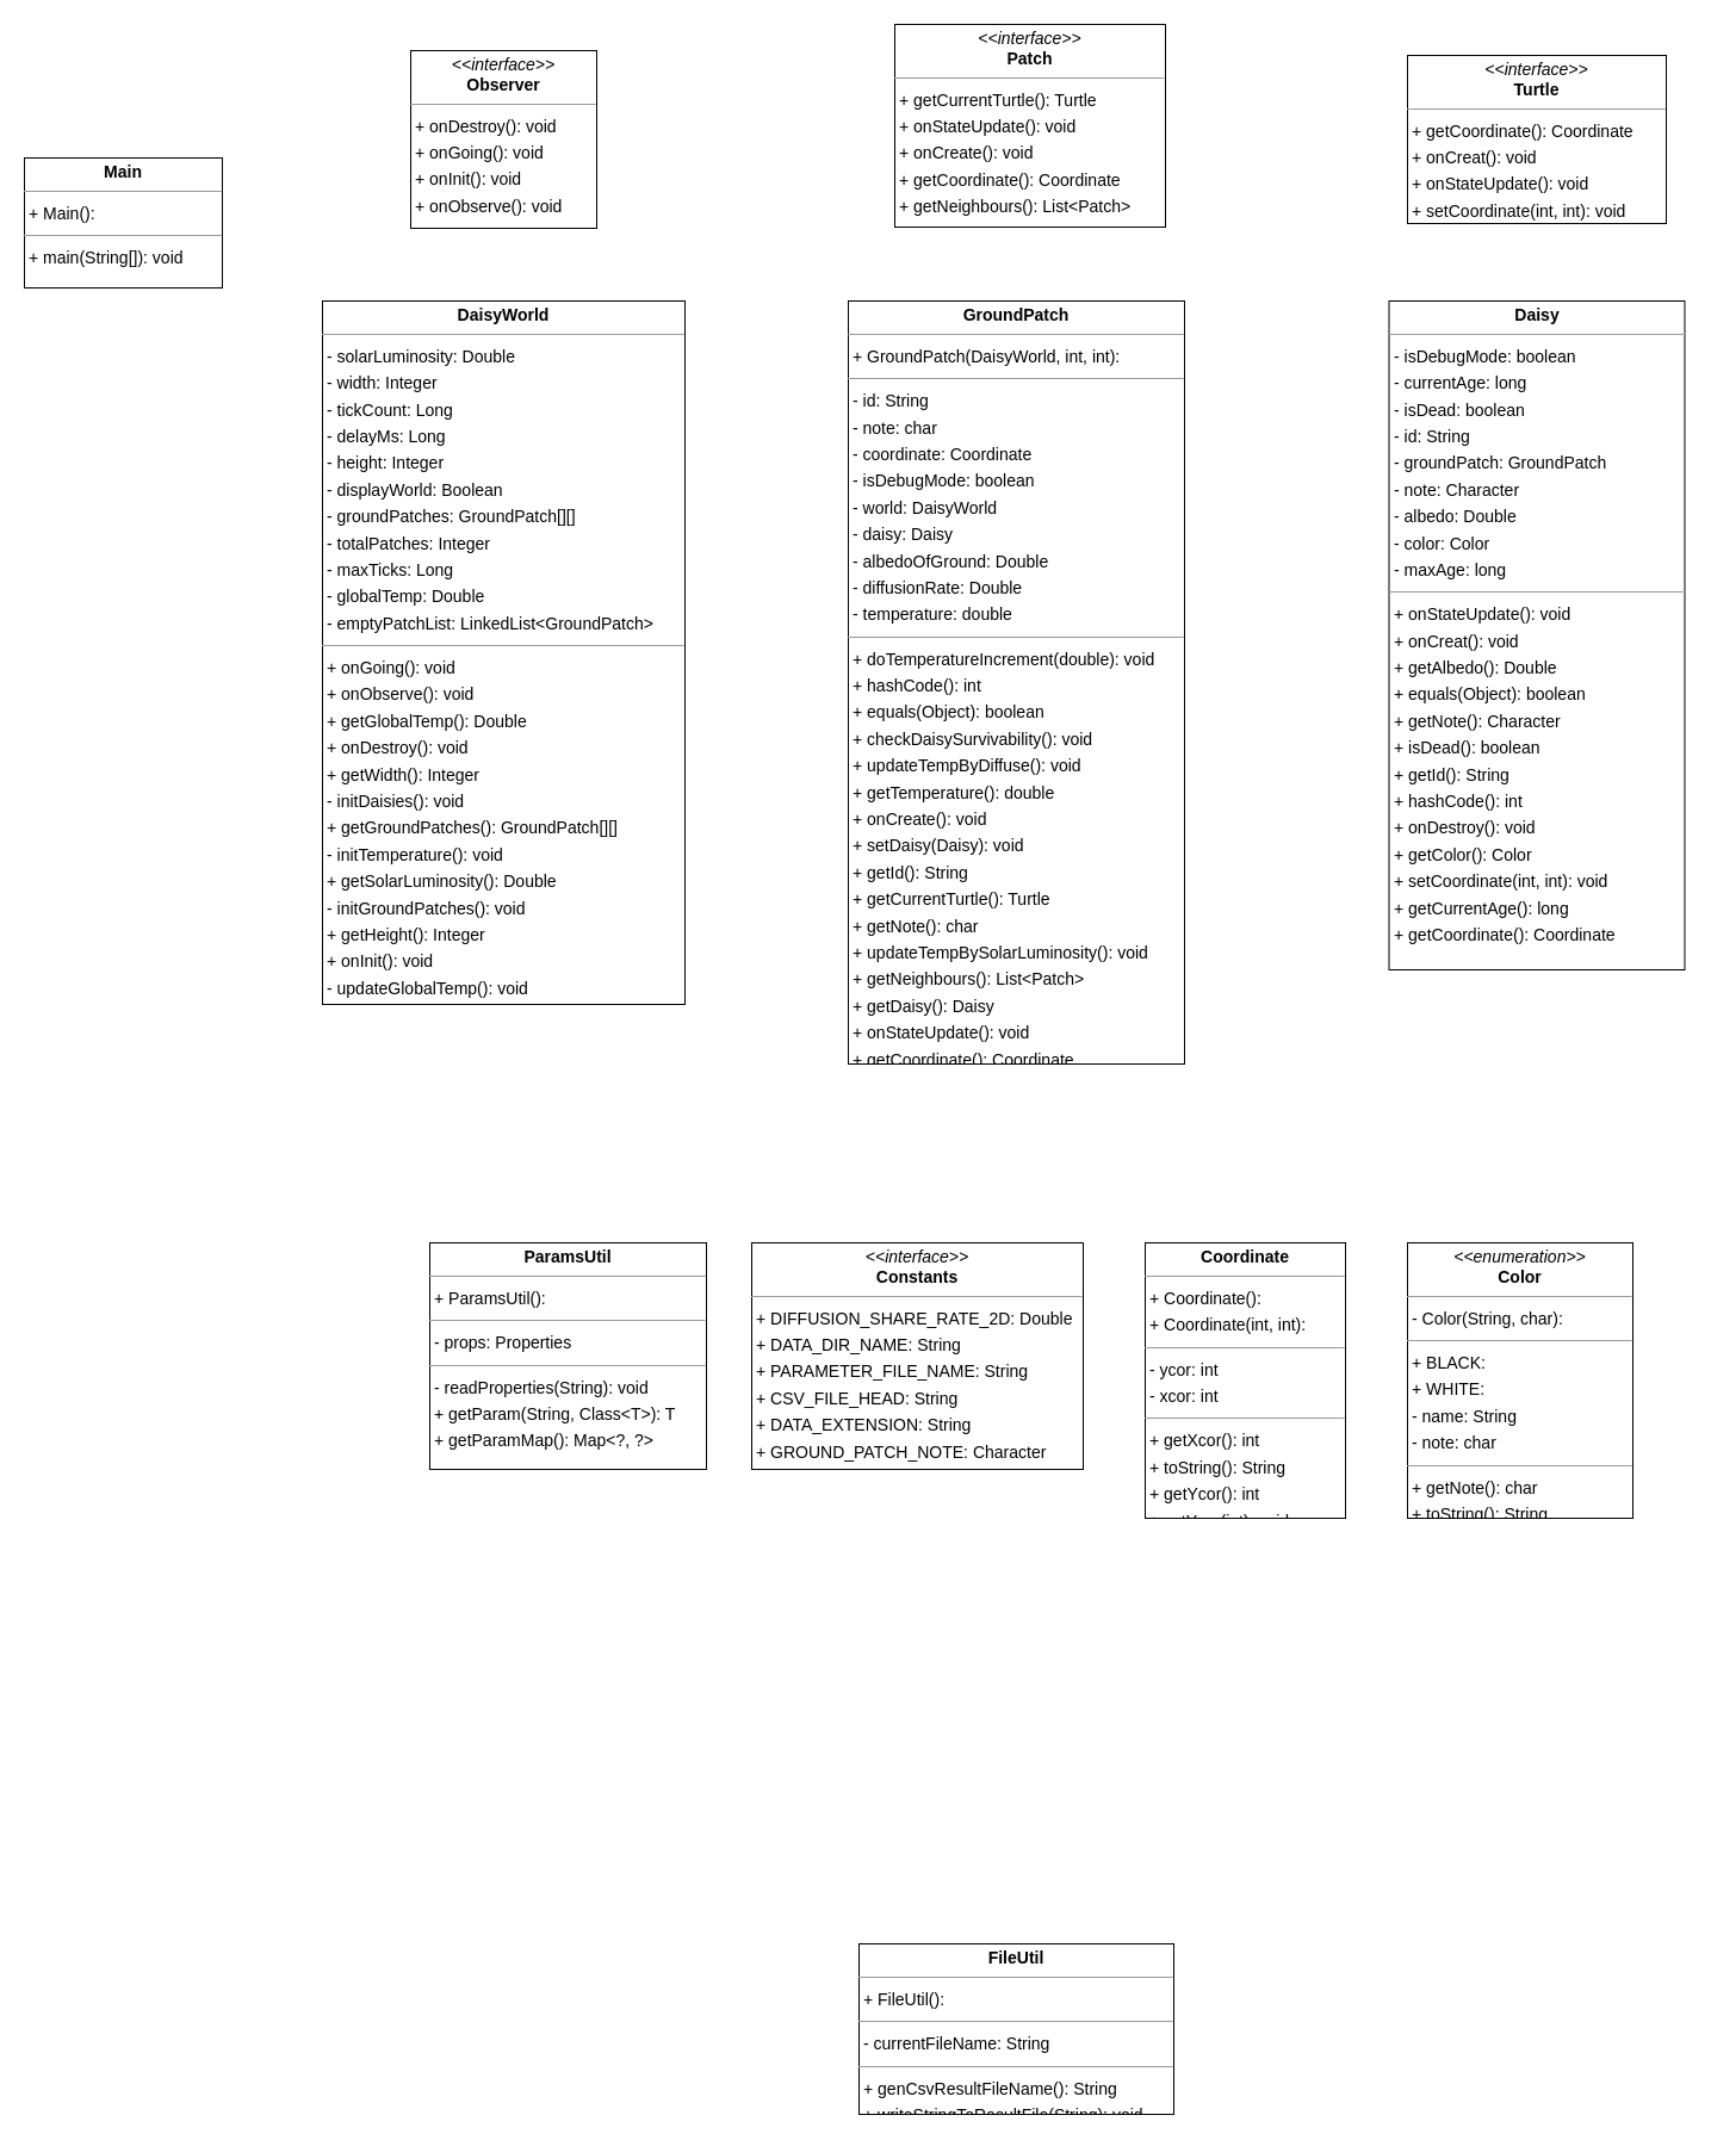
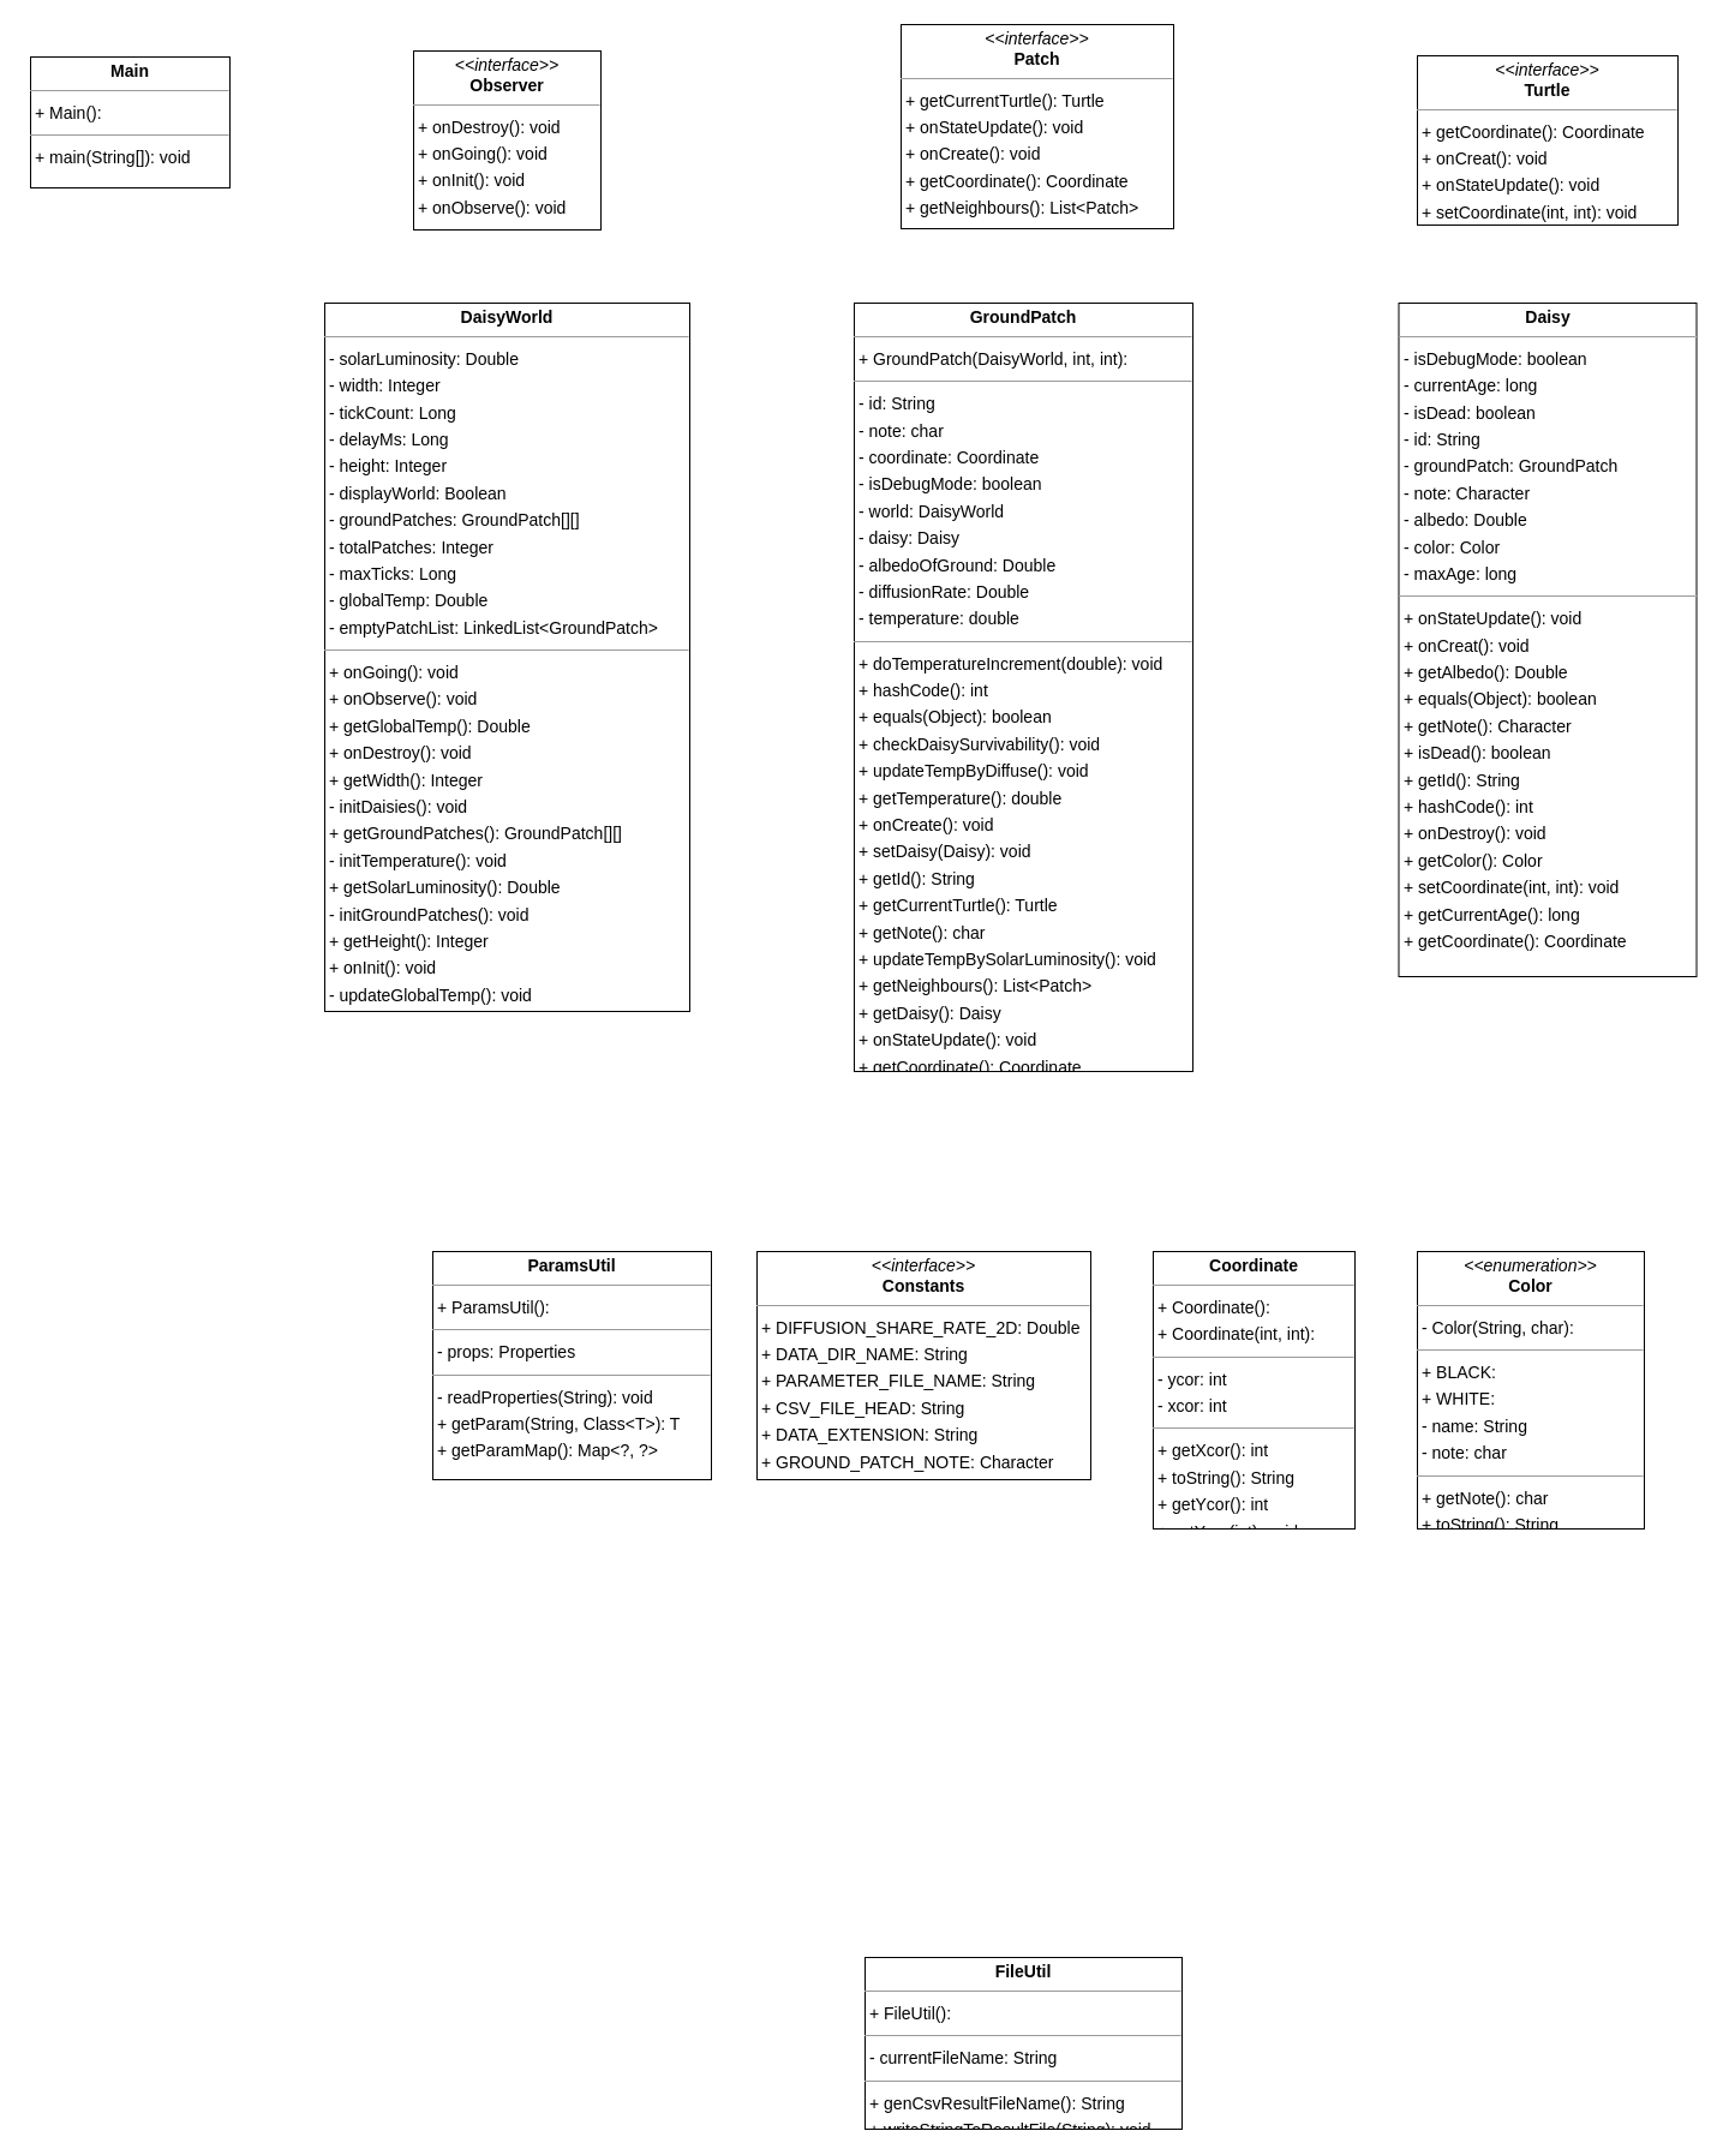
  <mxCell id="0" />
  <mxCell id="1" parent="0" />
  <mxCell id="2" value="&lt;p style=&quot;margin:0px;margin-top:4px;text-align:center;&quot;&gt;&lt;i&gt;&amp;lt;&amp;lt;enumeration&amp;gt;&amp;gt;&lt;/i&gt;&lt;br/&gt;&lt;b&gt;Color&lt;/b&gt;&lt;/p&gt;&lt;hr size=&quot;1&quot;/&gt;&lt;p style=&quot;margin:0 0 0 4px;line-height:1.6;&quot;&gt;- Color(String, char): &lt;/p&gt;&lt;hr size=&quot;1&quot;/&gt;&lt;p style=&quot;margin:0 0 0 4px;line-height:1.6;&quot;&gt;+ BLACK: &lt;br/&gt;+ WHITE: &lt;br/&gt;- name: String&lt;br/&gt;- note: char&lt;/p&gt;&lt;hr size=&quot;1&quot;/&gt;&lt;p style=&quot;margin:0 0 0 4px;line-height:1.6;&quot;&gt;+ getNote(): char&lt;br/&gt;+ toString(): String&lt;br/&gt;+ values(): Color[]&lt;br/&gt;+ valueOf(String): Color&lt;/p&gt;" style="verticalAlign=top;align=left;overflow=fill;fontSize=14;fontFamily=Helvetica;html=1;rounded=0;shadow=0;comic=0;labelBackgroundColor=none;strokeWidth=1;" parent="1" vertex="1"><mxGeometry x="1180" y="1042" width="189" height="231" as="geometry" /></mxCell>
  <mxCell id="3" value="&lt;p style=&quot;margin:0px;margin-top:4px;text-align:center;&quot;&gt;&lt;i&gt;&amp;lt;&amp;lt;interface&amp;gt;&amp;gt;&lt;/i&gt;&lt;br/&gt;&lt;b&gt;Constants&lt;/b&gt;&lt;/p&gt;&lt;hr size=&quot;1&quot;/&gt;&lt;p style=&quot;margin:0 0 0 4px;line-height:1.6;&quot;&gt;+ DIFFUSION_SHARE_RATE_2D: Double&lt;br/&gt;+ DATA_DIR_NAME: String&lt;br/&gt;+ PARAMETER_FILE_NAME: String&lt;br/&gt;+ CSV_FILE_HEAD: String&lt;br/&gt;+ DATA_EXTENSION: String&lt;br/&gt;+ GROUND_PATCH_NOTE: Character&lt;/p&gt;" style="verticalAlign=top;align=left;overflow=fill;fontSize=14;fontFamily=Helvetica;html=1;rounded=0;shadow=0;comic=0;labelBackgroundColor=none;strokeWidth=1;" parent="1" vertex="1"><mxGeometry x="630" y="1042" width="278" height="190" as="geometry" /></mxCell>
  <mxCell id="4" value="&lt;p style=&quot;margin:0px;margin-top:4px;text-align:center;&quot;&gt;&lt;b&gt;Coordinate&lt;/b&gt;&lt;/p&gt;&lt;hr size=&quot;1&quot;/&gt;&lt;p style=&quot;margin:0 0 0 4px;line-height:1.6;&quot;&gt;+ Coordinate(): &lt;br/&gt;+ Coordinate(int, int): &lt;/p&gt;&lt;hr size=&quot;1&quot;/&gt;&lt;p style=&quot;margin:0 0 0 4px;line-height:1.6;&quot;&gt;- ycor: int&lt;br/&gt;- xcor: int&lt;/p&gt;&lt;hr size=&quot;1&quot;/&gt;&lt;p style=&quot;margin:0 0 0 4px;line-height:1.6;&quot;&gt;+ getXcor(): int&lt;br/&gt;+ toString(): String&lt;br/&gt;+ getYcor(): int&lt;br/&gt;+ setYcor(int): void&lt;br/&gt;+ setXcor(int): void&lt;/p&gt;" style="verticalAlign=top;align=left;overflow=fill;fontSize=14;fontFamily=Helvetica;html=1;rounded=0;shadow=0;comic=0;labelBackgroundColor=none;strokeWidth=1;" parent="1" vertex="1"><mxGeometry x="960" y="1042" width="168" height="231" as="geometry" /></mxCell>
  <mxCell id="5" value="&lt;p style=&quot;margin: 0px ; margin-top: 4px ; text-align: center&quot;&gt;&lt;b&gt;Daisy&lt;/b&gt;&lt;/p&gt;&lt;hr size=&quot;1&quot;&gt;&lt;p style=&quot;margin: 0 0 0 4px ; line-height: 1.6&quot;&gt;- isDebugMode: boolean&lt;br&gt;- currentAge: long&lt;br&gt;- isDead: boolean&lt;br&gt;- id: String&lt;br&gt;- groundPatch: GroundPatch&lt;br&gt;- note: Character&lt;br&gt;- albedo: Double&lt;br&gt;- color: Color&lt;br&gt;- maxAge: long&lt;/p&gt;&lt;hr size=&quot;1&quot;&gt;&lt;p style=&quot;margin: 0 0 0 4px ; line-height: 1.6&quot;&gt;+ onStateUpdate(): void&lt;br&gt;+ onCreat(): void&lt;br&gt;+ getAlbedo(): Double&lt;br&gt;+ equals(Object): boolean&lt;br&gt;+ getNote(): Character&lt;br&gt;+ isDead(): boolean&lt;br&gt;+ getId(): String&lt;br&gt;+ hashCode(): int&lt;br&gt;+ onDestroy(): void&lt;br&gt;+ getColor(): Color&lt;br&gt;+ setCoordinate(int, int): void&lt;br&gt;+ getCurrentAge(): long&lt;br&gt;+ getCoordinate(): Coordinate&lt;/p&gt;" style="verticalAlign=top;align=left;overflow=fill;fontSize=14;fontFamily=Helvetica;html=1;rounded=0;shadow=0;comic=0;labelBackgroundColor=none;strokeWidth=1;" parent="1" vertex="1"><mxGeometry x="1164.5" y="252" width="248" height="561" as="geometry" /></mxCell>
  <mxCell id="6" value="&lt;p style=&quot;margin: 0px ; margin-top: 4px ; text-align: center&quot;&gt;&lt;b&gt;DaisyWorld&lt;/b&gt;&lt;/p&gt;&lt;hr size=&quot;1&quot;&gt;&lt;p style=&quot;margin: 0 0 0 4px ; line-height: 1.6&quot;&gt;- solarLuminosity: Double&lt;br&gt;- width: Integer&lt;br&gt;- tickCount: Long&lt;br&gt;- delayMs: Long&lt;br&gt;- height: Integer&lt;br&gt;- displayWorld: Boolean&lt;br&gt;- groundPatches: GroundPatch[][]&lt;br&gt;- totalPatches: Integer&lt;br&gt;- maxTicks: Long&lt;br&gt;- globalTemp: Double&lt;br&gt;- emptyPatchList: LinkedList&amp;lt;GroundPatch&amp;gt;&lt;/p&gt;&lt;hr size=&quot;1&quot;&gt;&lt;p style=&quot;margin: 0 0 0 4px ; line-height: 1.6&quot;&gt;+ onGoing(): void&lt;br&gt;+ onObserve(): void&lt;br&gt;+ getGlobalTemp(): Double&lt;br&gt;+ onDestroy(): void&lt;br&gt;+ getWidth(): Integer&lt;br&gt;- initDaisies(): void&lt;br&gt;+ getGroundPatches(): GroundPatch[][]&lt;br&gt;- initTemperature(): void&lt;br&gt;+ getSolarLuminosity(): Double&lt;br&gt;- initGroundPatches(): void&lt;br&gt;+ getHeight(): Integer&lt;br&gt;+ onInit(): void&lt;br&gt;- updateGlobalTemp(): void&lt;/p&gt;" style="verticalAlign=top;align=left;overflow=fill;fontSize=14;fontFamily=Helvetica;html=1;rounded=0;shadow=0;comic=0;labelBackgroundColor=none;strokeWidth=1;" parent="1" vertex="1"><mxGeometry x="270" y="252" width="304" height="590" as="geometry" /></mxCell>
  <mxCell id="7" value="&lt;p style=&quot;margin:0px;margin-top:4px;text-align:center;&quot;&gt;&lt;b&gt;FileUtil&lt;/b&gt;&lt;/p&gt;&lt;hr size=&quot;1&quot;/&gt;&lt;p style=&quot;margin:0 0 0 4px;line-height:1.6;&quot;&gt;+ FileUtil(): &lt;/p&gt;&lt;hr size=&quot;1&quot;/&gt;&lt;p style=&quot;margin:0 0 0 4px;line-height:1.6;&quot;&gt;- currentFileName: String&lt;/p&gt;&lt;hr size=&quot;1&quot;/&gt;&lt;p style=&quot;margin:0 0 0 4px;line-height:1.6;&quot;&gt;+ genCsvResultFileName(): String&lt;br/&gt;+ writeStringToResultFile(String): void&lt;br/&gt;+ clearConsole(): void&lt;/p&gt;" style="verticalAlign=top;align=left;overflow=fill;fontSize=14;fontFamily=Helvetica;html=1;rounded=0;shadow=0;comic=0;labelBackgroundColor=none;strokeWidth=1;" parent="1" vertex="1"><mxGeometry x="720" y="1630" width="264" height="143" as="geometry" /></mxCell>
  <mxCell id="8" value="&lt;p style=&quot;margin:0px;margin-top:4px;text-align:center;&quot;&gt;&lt;b&gt;GroundPatch&lt;/b&gt;&lt;/p&gt;&lt;hr size=&quot;1&quot;/&gt;&lt;p style=&quot;margin:0 0 0 4px;line-height:1.6;&quot;&gt;+ GroundPatch(DaisyWorld, int, int): &lt;/p&gt;&lt;hr size=&quot;1&quot;/&gt;&lt;p style=&quot;margin:0 0 0 4px;line-height:1.6;&quot;&gt;- id: String&lt;br/&gt;- note: char&lt;br/&gt;- coordinate: Coordinate&lt;br/&gt;- isDebugMode: boolean&lt;br/&gt;- world: DaisyWorld&lt;br/&gt;- daisy: Daisy&lt;br/&gt;- albedoOfGround: Double&lt;br/&gt;- diffusionRate: Double&lt;br/&gt;- temperature: double&lt;/p&gt;&lt;hr size=&quot;1&quot;/&gt;&lt;p style=&quot;margin:0 0 0 4px;line-height:1.6;&quot;&gt;+ doTemperatureIncrement(double): void&lt;br/&gt;+ hashCode(): int&lt;br/&gt;+ equals(Object): boolean&lt;br/&gt;+ checkDaisySurvivability(): void&lt;br/&gt;+ updateTempByDiffuse(): void&lt;br/&gt;+ getTemperature(): double&lt;br/&gt;+ onCreate(): void&lt;br/&gt;+ setDaisy(Daisy): void&lt;br/&gt;+ getId(): String&lt;br/&gt;+ getCurrentTurtle(): Turtle&lt;br/&gt;+ getNote(): char&lt;br/&gt;+ updateTempBySolarLuminosity(): void&lt;br/&gt;+ getNeighbours(): List&amp;lt;Patch&amp;gt;&lt;br/&gt;+ getDaisy(): Daisy&lt;br/&gt;+ onStateUpdate(): void&lt;br/&gt;+ getCoordinate(): Coordinate&lt;/p&gt;" style="verticalAlign=top;align=left;overflow=fill;fontSize=14;fontFamily=Helvetica;html=1;rounded=0;shadow=0;comic=0;labelBackgroundColor=none;strokeWidth=1;" parent="1" vertex="1"><mxGeometry x="711" y="252" width="282" height="640" as="geometry" /></mxCell>
- <mxCell id="9" value="&lt;p style=&quot;margin:0px;margin-top:4px;text-align:center;&quot;&gt;&lt;b&gt;Main&lt;/b&gt;&lt;/p&gt;&lt;hr size=&quot;1&quot;/&gt;&lt;p style=&quot;margin:0 0 0 4px;line-height:1.6;&quot;&gt;+ Main(): &lt;/p&gt;&lt;hr size=&quot;1&quot;/&gt;&lt;p style=&quot;margin:0 0 0 4px;line-height:1.6;&quot;&gt;+ main(String[]): void&lt;/p&gt;" style="verticalAlign=top;align=left;overflow=fill;fontSize=14;fontFamily=Helvetica;html=1;rounded=0;shadow=0;comic=0;labelBackgroundColor=none;strokeWidth=1;" parent="1" vertex="1"><mxGeometry x="20" y="132" width="166" height="109" as="geometry" /></mxCell>
+ <mxCell id="9" value="&lt;p style=&quot;margin:0px;margin-top:4px;text-align:center;&quot;&gt;&lt;b&gt;Main&lt;/b&gt;&lt;/p&gt;&lt;hr size=&quot;1&quot;/&gt;&lt;p style=&quot;margin:0 0 0 4px;line-height:1.6;&quot;&gt;+ Main(): &lt;/p&gt;&lt;hr size=&quot;1&quot;/&gt;&lt;p style=&quot;margin:0 0 0 4px;line-height:1.6;&quot;&gt;+ main(String[]): void&lt;/p&gt;" style="verticalAlign=top;align=left;overflow=fill;fontSize=14;fontFamily=Helvetica;html=1;rounded=0;shadow=0;comic=0;labelBackgroundColor=none;strokeWidth=1;" parent="1" vertex="1"><mxGeometry x="25" y="47" width="166" height="109" as="geometry" /></mxCell>
  <mxCell id="10" value="&lt;p style=&quot;margin:0px;margin-top:4px;text-align:center;&quot;&gt;&lt;i&gt;&amp;lt;&amp;lt;interface&amp;gt;&amp;gt;&lt;/i&gt;&lt;br/&gt;&lt;b&gt;Observer&lt;/b&gt;&lt;/p&gt;&lt;hr size=&quot;1&quot;/&gt;&lt;p style=&quot;margin:0 0 0 4px;line-height:1.6;&quot;&gt;+ onDestroy(): void&lt;br/&gt;+ onGoing(): void&lt;br/&gt;+ onInit(): void&lt;br/&gt;+ onObserve(): void&lt;/p&gt;" style="verticalAlign=top;align=left;overflow=fill;fontSize=14;fontFamily=Helvetica;html=1;rounded=0;shadow=0;comic=0;labelBackgroundColor=none;strokeWidth=1;" parent="1" vertex="1"><mxGeometry x="344" y="42" width="156" height="149" as="geometry" /></mxCell>
  <mxCell id="11" value="&lt;p style=&quot;margin:0px;margin-top:4px;text-align:center;&quot;&gt;&lt;b&gt;ParamsUtil&lt;/b&gt;&lt;/p&gt;&lt;hr size=&quot;1&quot;/&gt;&lt;p style=&quot;margin:0 0 0 4px;line-height:1.6;&quot;&gt;+ ParamsUtil(): &lt;/p&gt;&lt;hr size=&quot;1&quot;/&gt;&lt;p style=&quot;margin:0 0 0 4px;line-height:1.6;&quot;&gt;- props: Properties&lt;/p&gt;&lt;hr size=&quot;1&quot;/&gt;&lt;p style=&quot;margin:0 0 0 4px;line-height:1.6;&quot;&gt;- readProperties(String): void&lt;br/&gt;+ getParam(String, Class&amp;lt;T&amp;gt;): T&lt;br/&gt;+ getParamMap(): Map&amp;lt;?, ?&amp;gt;&lt;/p&gt;" style="verticalAlign=top;align=left;overflow=fill;fontSize=14;fontFamily=Helvetica;html=1;rounded=0;shadow=0;comic=0;labelBackgroundColor=none;strokeWidth=1;" parent="1" vertex="1"><mxGeometry x="360" y="1042" width="232" height="190" as="geometry" /></mxCell>
  <mxCell id="12" value="&lt;p style=&quot;margin:0px;margin-top:4px;text-align:center;&quot;&gt;&lt;i&gt;&amp;lt;&amp;lt;interface&amp;gt;&amp;gt;&lt;/i&gt;&lt;br/&gt;&lt;b&gt;Patch&lt;/b&gt;&lt;/p&gt;&lt;hr size=&quot;1&quot;/&gt;&lt;p style=&quot;margin:0 0 0 4px;line-height:1.6;&quot;&gt;+ getCurrentTurtle(): Turtle&lt;br/&gt;+ onStateUpdate(): void&lt;br/&gt;+ onCreate(): void&lt;br/&gt;+ getCoordinate(): Coordinate&lt;br/&gt;+ getNeighbours(): List&amp;lt;Patch&amp;gt;&lt;/p&gt;" style="verticalAlign=top;align=left;overflow=fill;fontSize=14;fontFamily=Helvetica;html=1;rounded=0;shadow=0;comic=0;labelBackgroundColor=none;strokeWidth=1;" parent="1" vertex="1"><mxGeometry x="750" y="20" width="227" height="170" as="geometry" /></mxCell>
  <mxCell id="13" value="&lt;p style=&quot;margin:0px;margin-top:4px;text-align:center;&quot;&gt;&lt;i&gt;&amp;lt;&amp;lt;interface&amp;gt;&amp;gt;&lt;/i&gt;&lt;br/&gt;&lt;b&gt;Turtle&lt;/b&gt;&lt;/p&gt;&lt;hr size=&quot;1&quot;/&gt;&lt;p style=&quot;margin:0 0 0 4px;line-height:1.6;&quot;&gt;+ getCoordinate(): Coordinate&lt;br/&gt;+ onCreat(): void&lt;br/&gt;+ onStateUpdate(): void&lt;br/&gt;+ setCoordinate(int, int): void&lt;br/&gt;+ onDestroy(): void&lt;/p&gt;" style="verticalAlign=top;align=left;overflow=fill;fontSize=14;fontFamily=Helvetica;html=1;rounded=0;shadow=0;comic=0;labelBackgroundColor=none;strokeWidth=1;" parent="1" vertex="1"><mxGeometry x="1180" y="46" width="217" height="141" as="geometry" /></mxCell>
